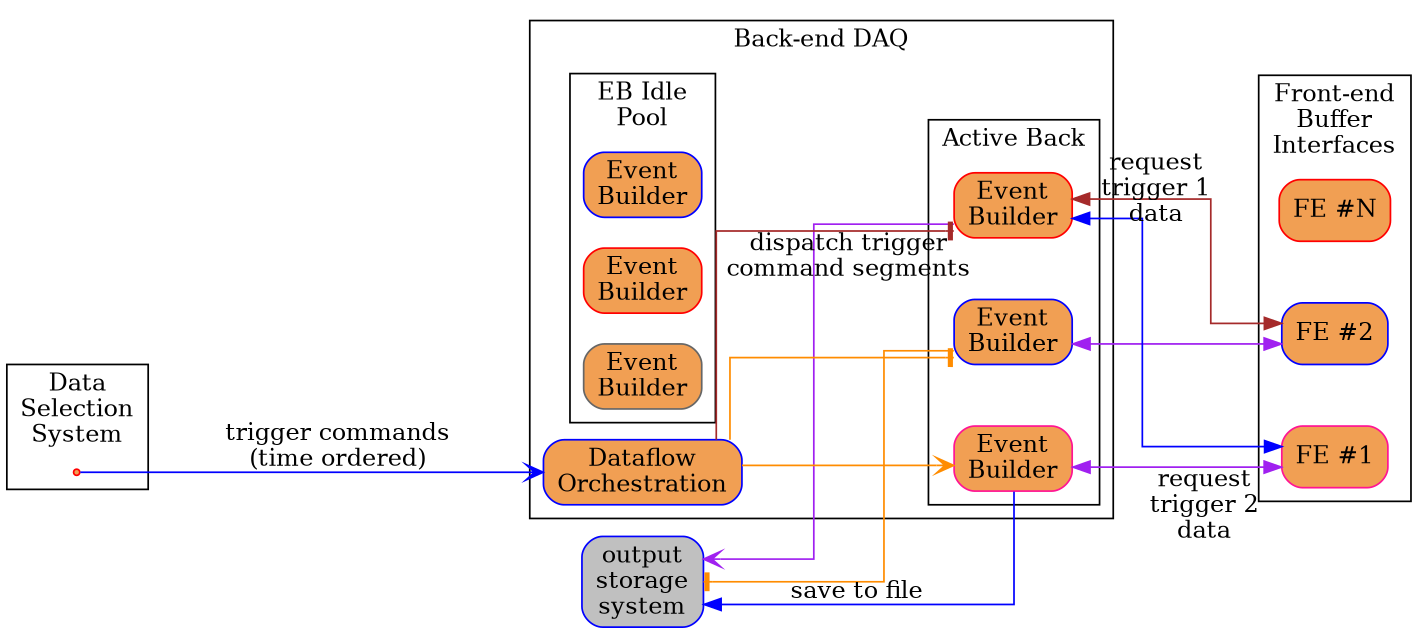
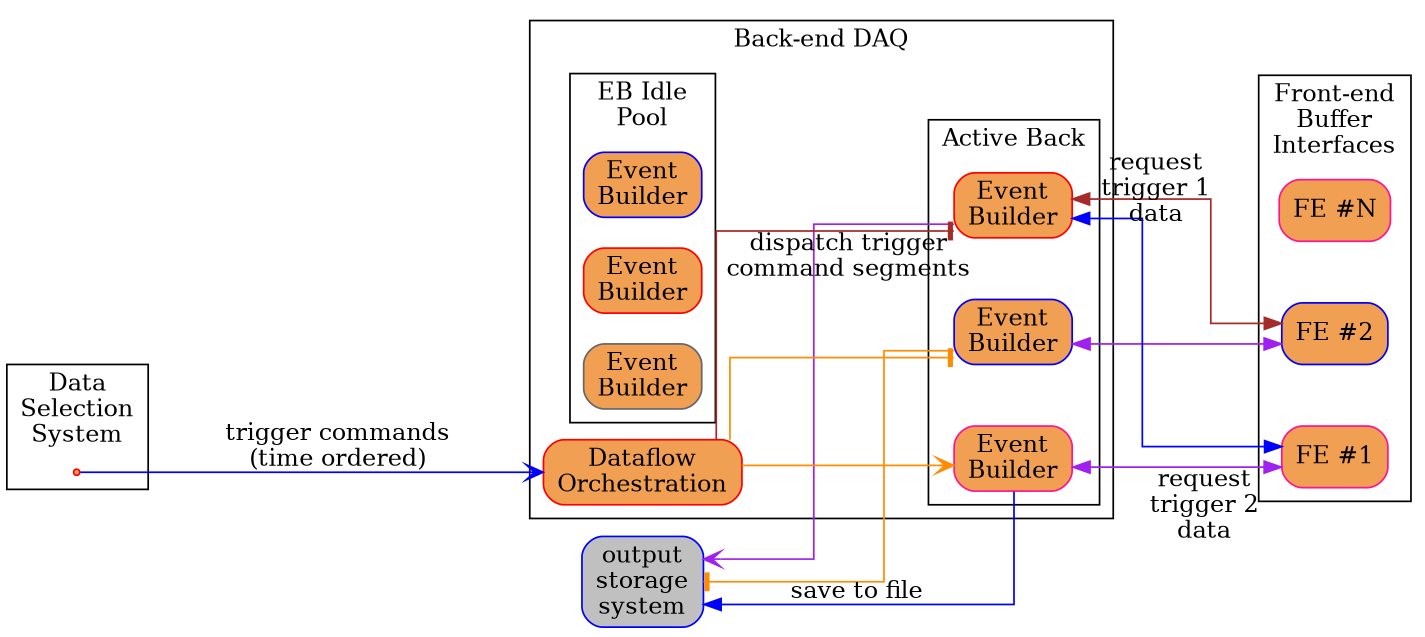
  digraph {
    rankdir=LR
    ranksep=1.5
    splines=ortho
    node [color=blue fillcolor="#f19f53" shape=box style="filled,rounded"]
    edge [constraint=false]
    n1 [color=deeppink label="FE #1"]
    n2 [label="FE #2"]
-   n3 [color=red label="FE #N"]
+   n3 [color=deeppink label="FE #N"]
    ptl [color=red shape=point]
    n5 [color=deeppink label="Event\nBuilder"]
    n6 [label="Event\nBuilder"]
    n7 [color=red label="Event\nBuilder"]
    n8 [label="Event\nBuilder"]
    n9 [color=red label="Event\nBuilder"]
    n10 [color=gray40 label="Event\nBuilder"]
-   n11 [label="Dataflow\nOrchestration"]
+   n11 [color=red label="Dataflow\nOrchestration"]
    n12 [fillcolor=gray label="output\nstorage\nsystem"]
    subgraph cluster_1 {
      label="Front-end\nBuffer\nInterfaces"
      subgraph sub_2 {
        label="Front-end\nBuffer\nInterfaces"
        rank=same
        n1
        n2
        n3
      }
    }
    subgraph cluster_3 {
      label="Data\nSelection\nSystem"
      ptl
    }
    subgraph cluster_4 {
      label="Back-end DAQ"
      n11
      subgraph cluster_5 {
        label="Active Back"
        subgraph sub_6 {
          label="Active EBs"
          rank=same
          n5
          n6
          n7
        }
      }
      subgraph cluster_7 {
        label="EB Idle\nPool"
        n8
        n9
        n10
      }
    }
    n1 -> n2 [style=invis constraint=""]
    n2 -> n3 [style=invis constraint=""]
    ptl -> n11 [arrowhead=vee color=blue label="trigger commands\n(time ordered)" constraint=""]
    n5 -> n1 [color=purple constraint=true dir=both xlabel="request\ntrigger 2\ndata"]
    n5 -> n6 [style=invis constraint=""]
    n6 -> n2 [color=purple constraint=true dir=both]
    n6 -> n7 [style=invis constraint=""]
    n6 -> n12 [arrowhead=tee color=darkorange dir=forward]
    n7 -> n1 [color=blue dir=both]
    n7 -> n2 [color=brown dir=both xlabel="request\ntrigger 1\ndata"]
    n7 -> n12 [arrowhead=vee color=purple dir=forward]
    n11 -> n5 [arrowhead=vee color=darkorange constraint=true]
    n11 -> n6 [arrowhead=tee color=darkorange]
    n11 -> n7 [arrowhead=tee color=brown xlabel="dispatch trigger\ncommand segments"]
    n12 -> n5 [color=blue constraint=true dir=back xlabel="save to file"]
  }
